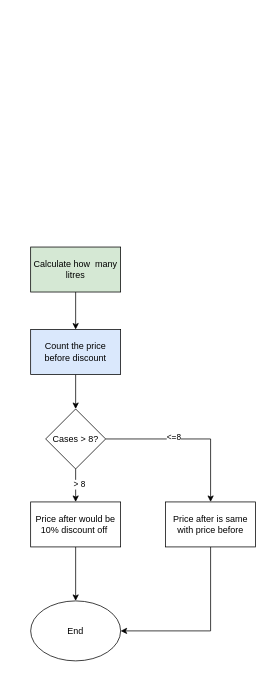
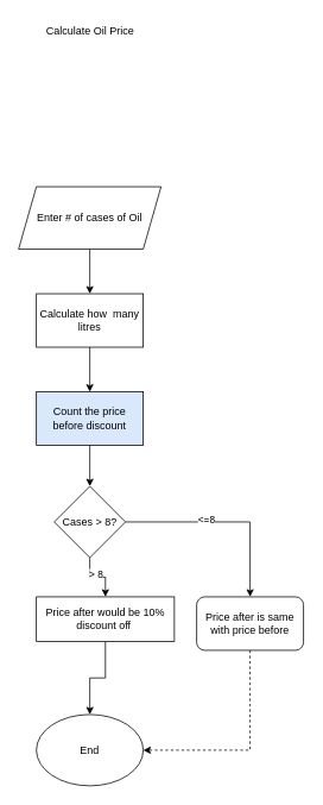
  <mxCell id="0" />
  <mxCell id="1" parent="0" />
+ <mxCell id="2" value="" style="edgeStyle=orthogonalEdgeStyle;rounded=0;orthogonalLoop=1;jettySize=auto;html=1;" parent="1" source="3" target="5" edge="1"><mxGeometry relative="1" as="geometry" /></mxCell>
+ <mxCell id="3" value="Enter # of cases of Oil" style="shape=parallelogram;perimeter=parallelogramPerimeter;whiteSpace=wrap;html=1;fixedSize=1;" parent="1" vertex="1"><mxGeometry x="20" y="209" width="160" height="70" as="geometry" /></mxCell>
  <mxCell id="4" value="" style="edgeStyle=orthogonalEdgeStyle;rounded=0;orthogonalLoop=1;jettySize=auto;html=1;" parent="1" source="5" target="7" edge="1"><mxGeometry relative="1" as="geometry" /></mxCell>
- <mxCell id="5" value="Calculate how&amp;nbsp; many litres" style="rounded=0;whiteSpace=wrap;html=1;fillColor=#d5e8d4;" parent="1" vertex="1"><mxGeometry x="40" y="329" width="120" height="60" as="geometry" /></mxCell>
+ <mxCell id="5" value="Calculate how&amp;nbsp; many litres" style="rounded=0;whiteSpace=wrap;html=1;" parent="1" vertex="1"><mxGeometry x="40" y="329" width="120" height="60" as="geometry" /></mxCell>
  <mxCell id="6" value="" style="edgeStyle=orthogonalEdgeStyle;rounded=0;orthogonalLoop=1;jettySize=auto;html=1;" parent="1" source="7" target="12" edge="1"><mxGeometry relative="1" as="geometry" /></mxCell>
  <mxCell id="7" value="Count the price before discount" style="whiteSpace=wrap;html=1;rounded=0;fillColor=#dae8fc;" parent="1" vertex="1"><mxGeometry x="40" y="439" width="120" height="60" as="geometry" /></mxCell>
  <mxCell id="8" value="" style="edgeStyle=orthogonalEdgeStyle;rounded=0;orthogonalLoop=1;jettySize=auto;html=1;" parent="1" source="12" target="14" edge="1"><mxGeometry relative="1" as="geometry" /></mxCell>
  <mxCell id="9" value="&amp;gt; 8" style="edgeLabel;html=1;align=center;verticalAlign=middle;resizable=0;points=[];" vertex="1" connectable="0" parent="8"><mxGeometry x="-0.104" y="4" relative="1" as="geometry"><mxPoint as="offset" /></mxGeometry></mxCell>
  <mxCell id="10" value="" style="edgeStyle=orthogonalEdgeStyle;rounded=0;orthogonalLoop=1;jettySize=auto;html=1;" parent="1" source="12" target="16" edge="1"><mxGeometry relative="1" as="geometry" /></mxCell>
  <mxCell id="11" value="&amp;lt;=8" style="edgeLabel;html=1;align=center;verticalAlign=middle;resizable=0;points=[];" vertex="1" connectable="0" parent="10"><mxGeometry x="-0.196" y="3" relative="1" as="geometry"><mxPoint as="offset" /></mxGeometry></mxCell>
  <mxCell id="12" value="Cases &amp;gt; 8?" style="rhombus;whiteSpace=wrap;html=1;rounded=0;" parent="1" vertex="1"><mxGeometry x="60" y="545" width="80" height="80" as="geometry" /></mxCell>
  <mxCell id="13" value="" style="edgeStyle=orthogonalEdgeStyle;rounded=0;orthogonalLoop=1;jettySize=auto;html=1;entryX=0.5;entryY=0;entryDx=0;entryDy=0;" parent="1" source="14" edge="1" target="17"><mxGeometry relative="1" as="geometry"><mxPoint x="100" y="799" as="targetPoint" /></mxGeometry></mxCell>
- <mxCell id="14" value="Price after would be 10% discount off&amp;nbsp;" style="whiteSpace=wrap;html=1;rounded=0;" parent="1" vertex="1"><mxGeometry x="40" y="669" width="120" height="60" as="geometry" /></mxCell>
- <mxCell id="15" style="edgeStyle=orthogonalEdgeStyle;rounded=0;orthogonalLoop=1;jettySize=auto;html=1;exitX=0.5;exitY=1;exitDx=0;exitDy=0;entryX=1;entryY=0.5;entryDx=0;entryDy=0;" edge="1" parent="1" source="16" target="17"><mxGeometry relative="1" as="geometry" /></mxCell>
- <mxCell id="16" value="Price after is same with price before" style="whiteSpace=wrap;html=1;rounded=0;" parent="1" vertex="1"><mxGeometry x="220" y="669" width="120" height="60" as="geometry" /></mxCell>
+ <mxCell id="14" value="Price after would be 10% discount off&amp;nbsp;" style="whiteSpace=wrap;html=1;rounded=0;" parent="1" vertex="1"><mxGeometry x="40" y="669" width="155" height="50" as="geometry" /></mxCell>
+ <mxCell id="15" style="edgeStyle=orthogonalEdgeStyle;rounded=0;orthogonalLoop=1;jettySize=auto;html=1;exitX=0.5;exitY=1;exitDx=0;exitDy=0;entryX=1;entryY=0.5;entryDx=0;entryDy=0;dashed=1;" edge="1" parent="1" source="16" target="17"><mxGeometry relative="1" as="geometry" /></mxCell>
+ <mxCell id="16" value="Price after is same with price before" style="whiteSpace=wrap;html=1;rounded=1;" parent="1" vertex="1"><mxGeometry x="220" y="669" width="120" height="60" as="geometry" /></mxCell>
  <mxCell id="17" value="End" style="ellipse;whiteSpace=wrap;html=1;" vertex="1" parent="1"><mxGeometry x="40" y="801" width="120" height="80" as="geometry" /></mxCell>
+ <mxCell id="18" value="Calculate Oil Price" style="text;html=1;align=center;verticalAlign=middle;resizable=0;points=[];autosize=1;strokeColor=none;fillColor=none;" vertex="1" parent="1"><mxGeometry x="40" y="20" width="120" height="30" as="geometry" /></mxCell>
